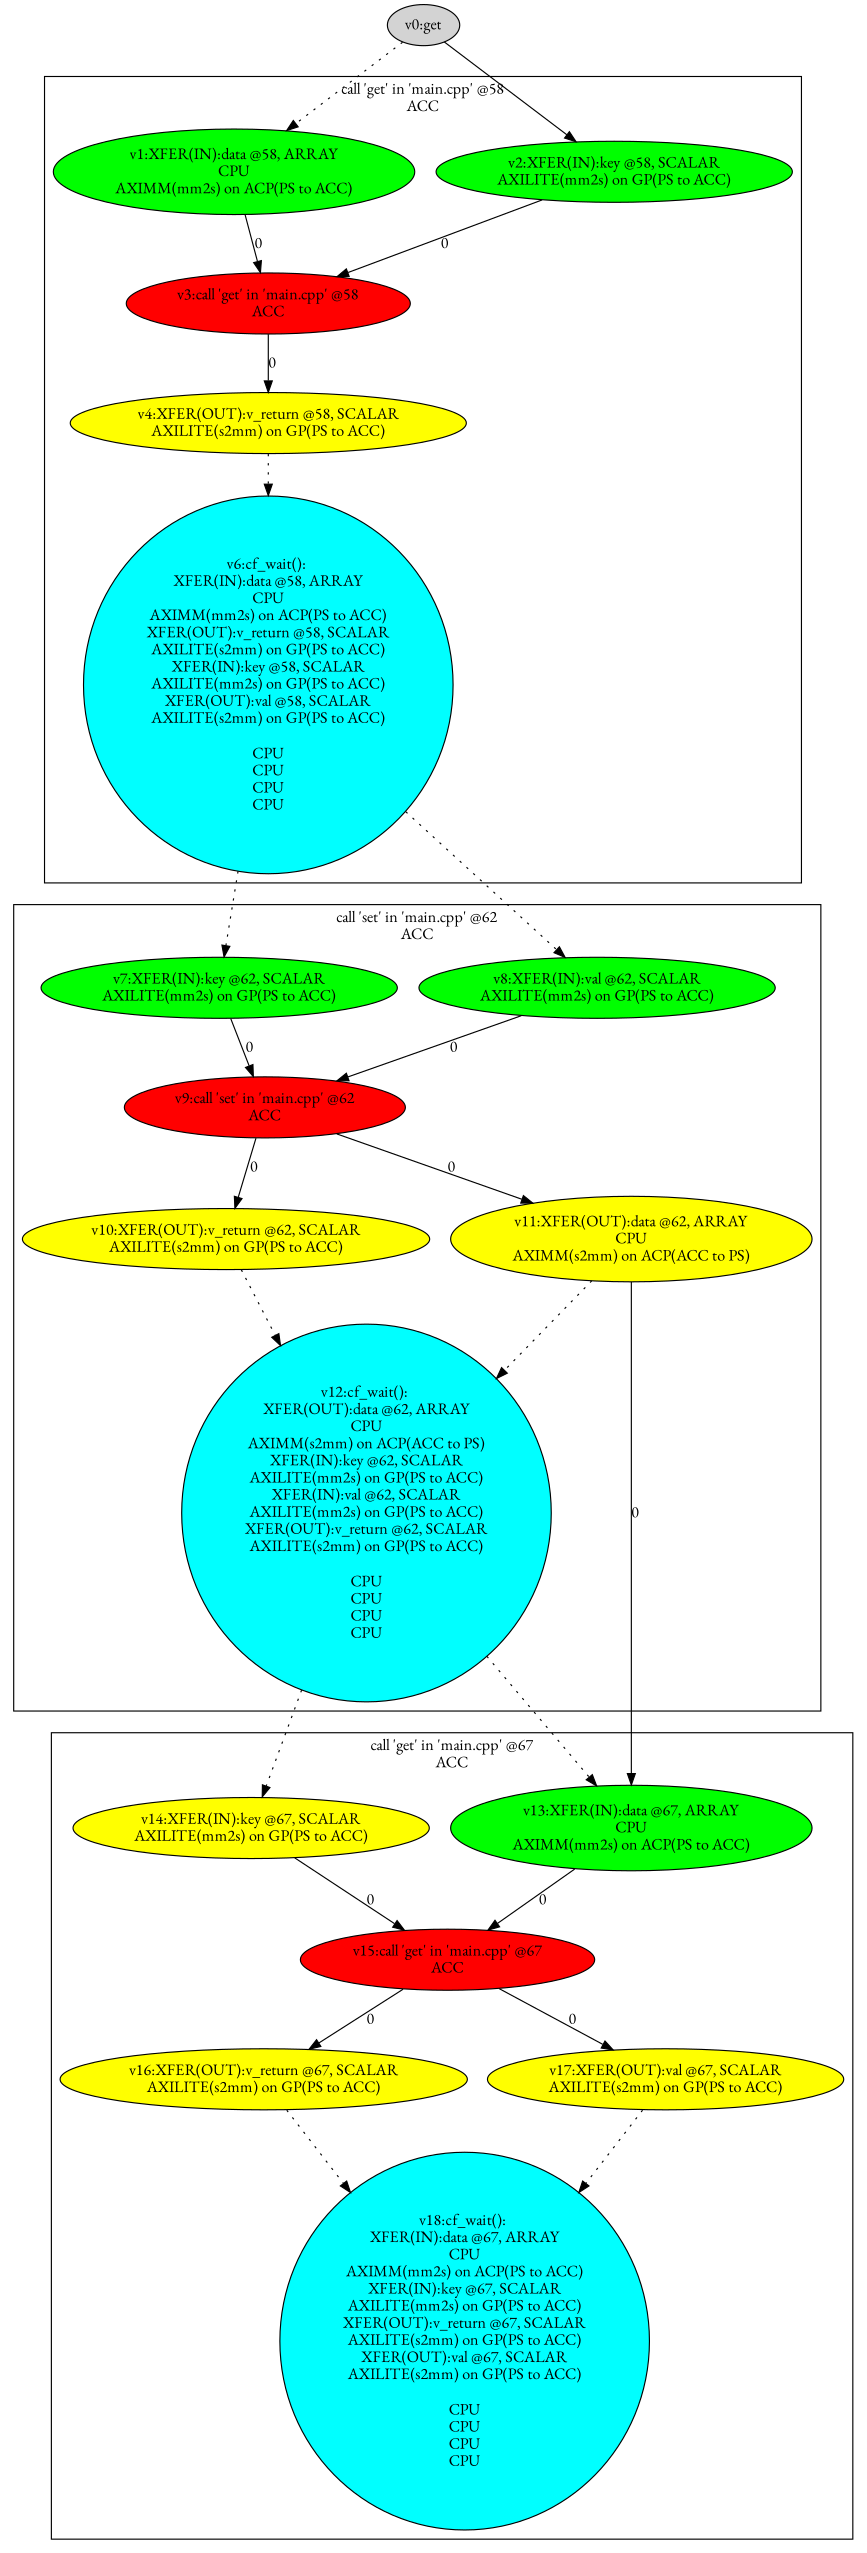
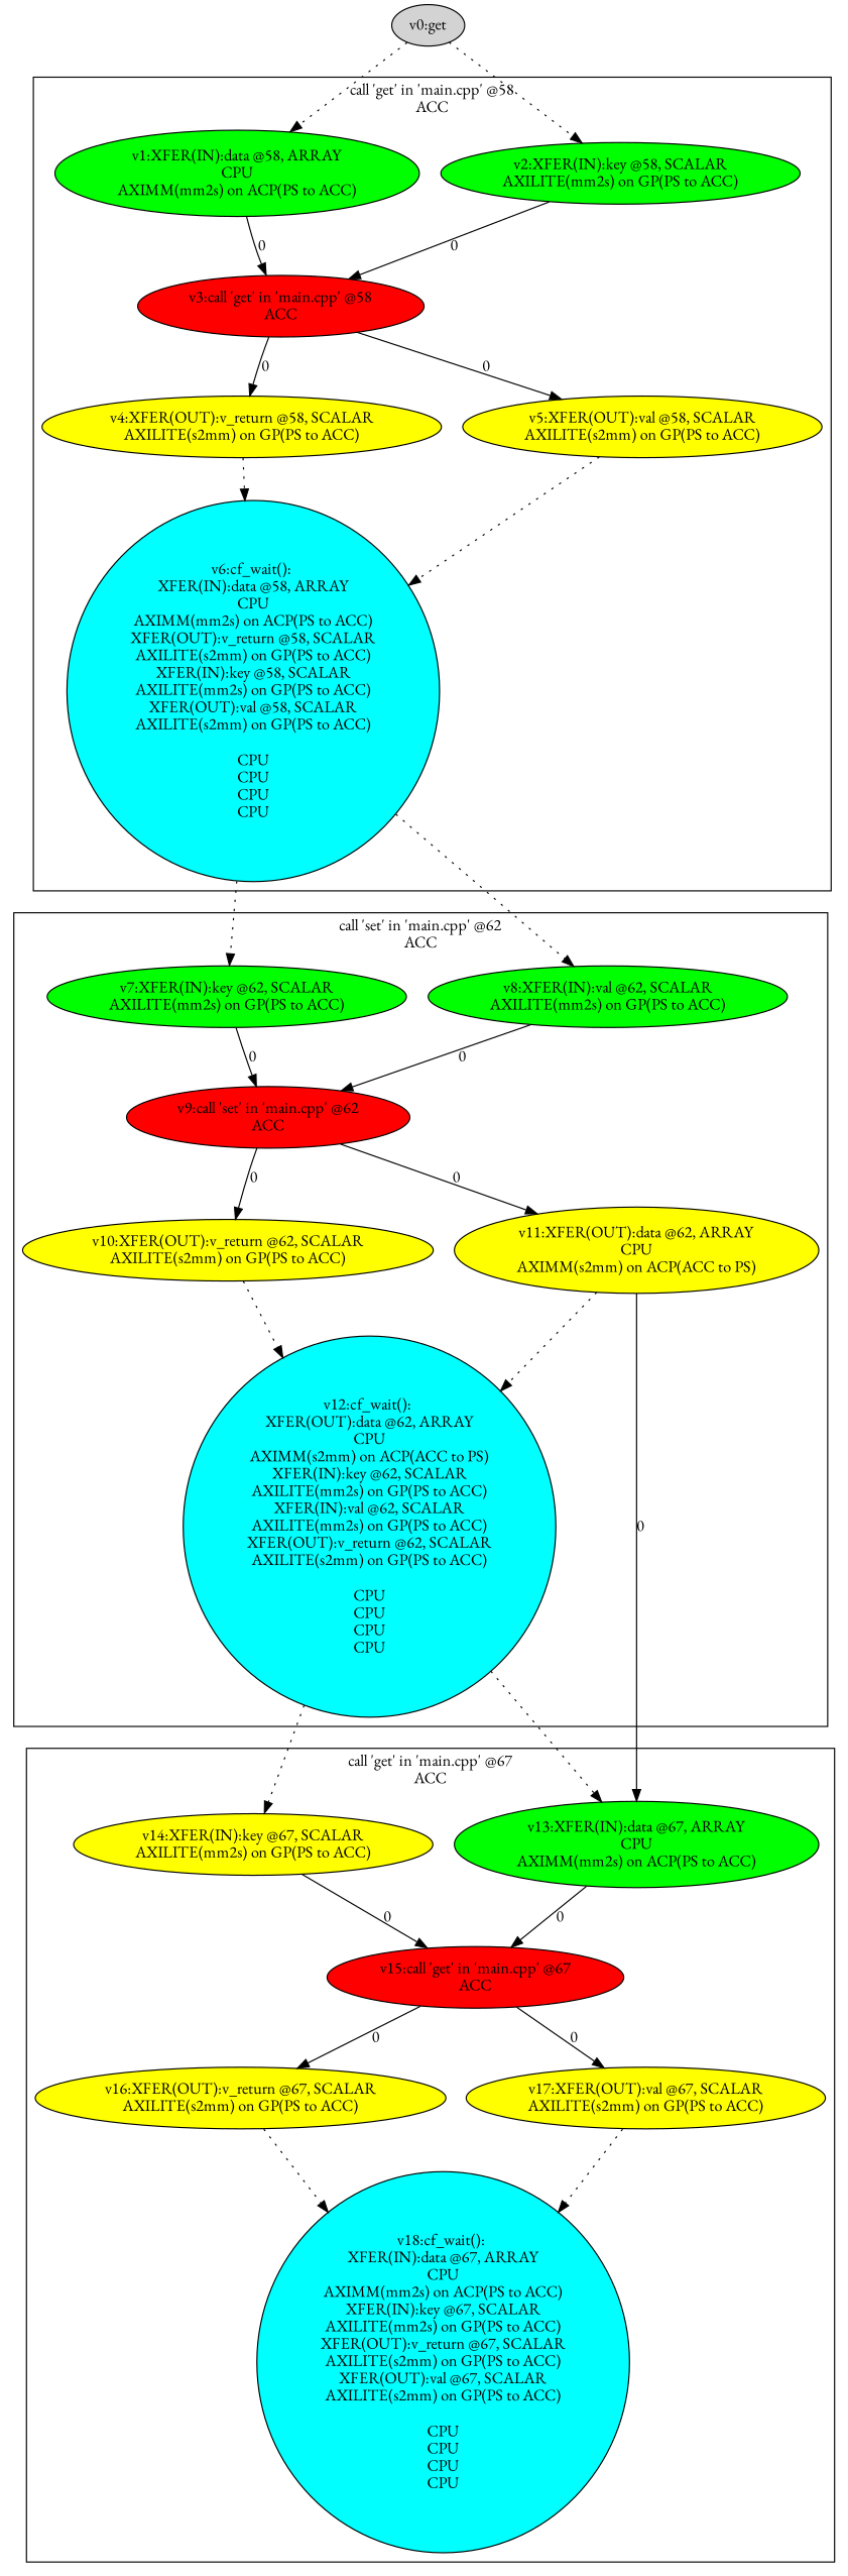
  digraph {
    fontname="EB Garamond"
    node [fillcolor=yellow fontname="EB Garamond" style=filled]
    edge [fontname="EB Garamond"]
    n1 [fillcolor=green label="v13:XFER(IN):data @67, ARRAY\nCPU\nAXIMM(mm2s) on ACP(PS to ACC)\n"]
    n2 [label="v14:XFER(IN):key @67, SCALAR\nAXILITE(mm2s) on GP(PS to ACC)\n"]
    n3 [fillcolor=red label="v15:call 'get' in 'main.cpp' @67\nACC\n"]
    n4 [label="v16:XFER(OUT):v_return @67, SCALAR\nAXILITE(s2mm) on GP(PS to ACC)\n"]
    n5 [label="v17:XFER(OUT):val @67, SCALAR\nAXILITE(s2mm) on GP(PS to ACC)\n"]
    n6 [fillcolor=cyan label="v18:cf_wait(): \nXFER(IN):data @67, ARRAY\nCPU\nAXIMM(mm2s) on ACP(PS to ACC)\nXFER(IN):key @67, SCALAR\nAXILITE(mm2s) on GP(PS to ACC)\nXFER(OUT):v_return @67, SCALAR\nAXILITE(s2mm) on GP(PS to ACC)\nXFER(OUT):val @67, SCALAR\nAXILITE(s2mm) on GP(PS to ACC)\n\nCPU\nCPU\nCPU\nCPU\n"]
    n7 [fillcolor=green label="v1:XFER(IN):data @58, ARRAY\nCPU\nAXIMM(mm2s) on ACP(PS to ACC)\n"]
    n8 [fillcolor=green label="v2:XFER(IN):key @58, SCALAR\nAXILITE(mm2s) on GP(PS to ACC)\n"]
    n9 [fillcolor=red label="v3:call 'get' in 'main.cpp' @58\nACC\n"]
    n10 [label="v4:XFER(OUT):v_return @58, SCALAR\nAXILITE(s2mm) on GP(PS to ACC)\n"]
+   n11 [label="v5:XFER(OUT):val @58, SCALAR\nAXILITE(s2mm) on GP(PS to ACC)\n"]
    n12 [fillcolor=cyan label="v6:cf_wait(): \nXFER(IN):data @58, ARRAY\nCPU\nAXIMM(mm2s) on ACP(PS to ACC)\nXFER(OUT):v_return @58, SCALAR\nAXILITE(s2mm) on GP(PS to ACC)\nXFER(IN):key @58, SCALAR\nAXILITE(mm2s) on GP(PS to ACC)\nXFER(OUT):val @58, SCALAR\nAXILITE(s2mm) on GP(PS to ACC)\n\nCPU\nCPU\nCPU\nCPU\n"]
    n13 [fillcolor=green label="v7:XFER(IN):key @62, SCALAR\nAXILITE(mm2s) on GP(PS to ACC)\n"]
    n14 [fillcolor=green label="v8:XFER(IN):val @62, SCALAR\nAXILITE(mm2s) on GP(PS to ACC)\n"]
    n15 [fillcolor=red label="v9:call 'set' in 'main.cpp' @62\nACC\n"]
    n16 [label="v10:XFER(OUT):v_return @62, SCALAR\nAXILITE(s2mm) on GP(PS to ACC)\n"]
    n17 [label="v11:XFER(OUT):data @62, ARRAY\nCPU\nAXIMM(s2mm) on ACP(ACC to PS)\n"]
    n18 [fillcolor=cyan label="v12:cf_wait(): \nXFER(OUT):data @62, ARRAY\nCPU\nAXIMM(s2mm) on ACP(ACC to PS)\nXFER(IN):key @62, SCALAR\nAXILITE(mm2s) on GP(PS to ACC)\nXFER(IN):val @62, SCALAR\nAXILITE(mm2s) on GP(PS to ACC)\nXFER(OUT):v_return @62, SCALAR\nAXILITE(s2mm) on GP(PS to ACC)\n\nCPU\nCPU\nCPU\nCPU\n"]
    n19 [label="v0:get" fillcolor=""]
    subgraph cluster_1 {
      label="call 'get' in 'main.cpp' @67\nACC\n"
      n1
      n2
      n3
      n4
      n5
      n6
    }
    subgraph cluster_2 {
      label="call 'get' in 'main.cpp' @58\nACC\n"
      n7
      n8
      n9
      n10
+     n11
      n12
    }
    subgraph cluster_3 {
      label="call 'set' in 'main.cpp' @62\nACC\n"
      n13
      n14
      n15
      n16
      n17
      n18
    }
    n1 -> n3 [label=0]
    n2 -> n3 [label=0]
    n3 -> n4 [label=0]
    n3 -> n5 [label=0]
    n4 -> n6 [style=dotted]
    n5 -> n6 [style=dotted]
    n7 -> n9 [label=0]
    n8 -> n9 [label=0]
    n9 -> n10 [label=0]
+   n9 -> n11 [label=0]
    n10 -> n12 [style=dotted]
+   n11 -> n12 [style=dotted]
    n12 -> n13 [style=dotted]
    n12 -> n14 [style=dotted]
    n13 -> n15 [label=0]
    n14 -> n15 [label=0]
    n15 -> n16 [label=0]
    n15 -> n17 [label=0]
    n16 -> n18 [style=dotted]
    n17 -> n1 [label=0]
    n17 -> n18 [style=dotted]
    n18 -> n1 [style=dotted]
    n18 -> n2 [style=dotted]
    n19 -> n7 [style=dotted]
-   n19 -> n8 [style=solid]
+   n19 -> n8 [style=dotted]
  }
